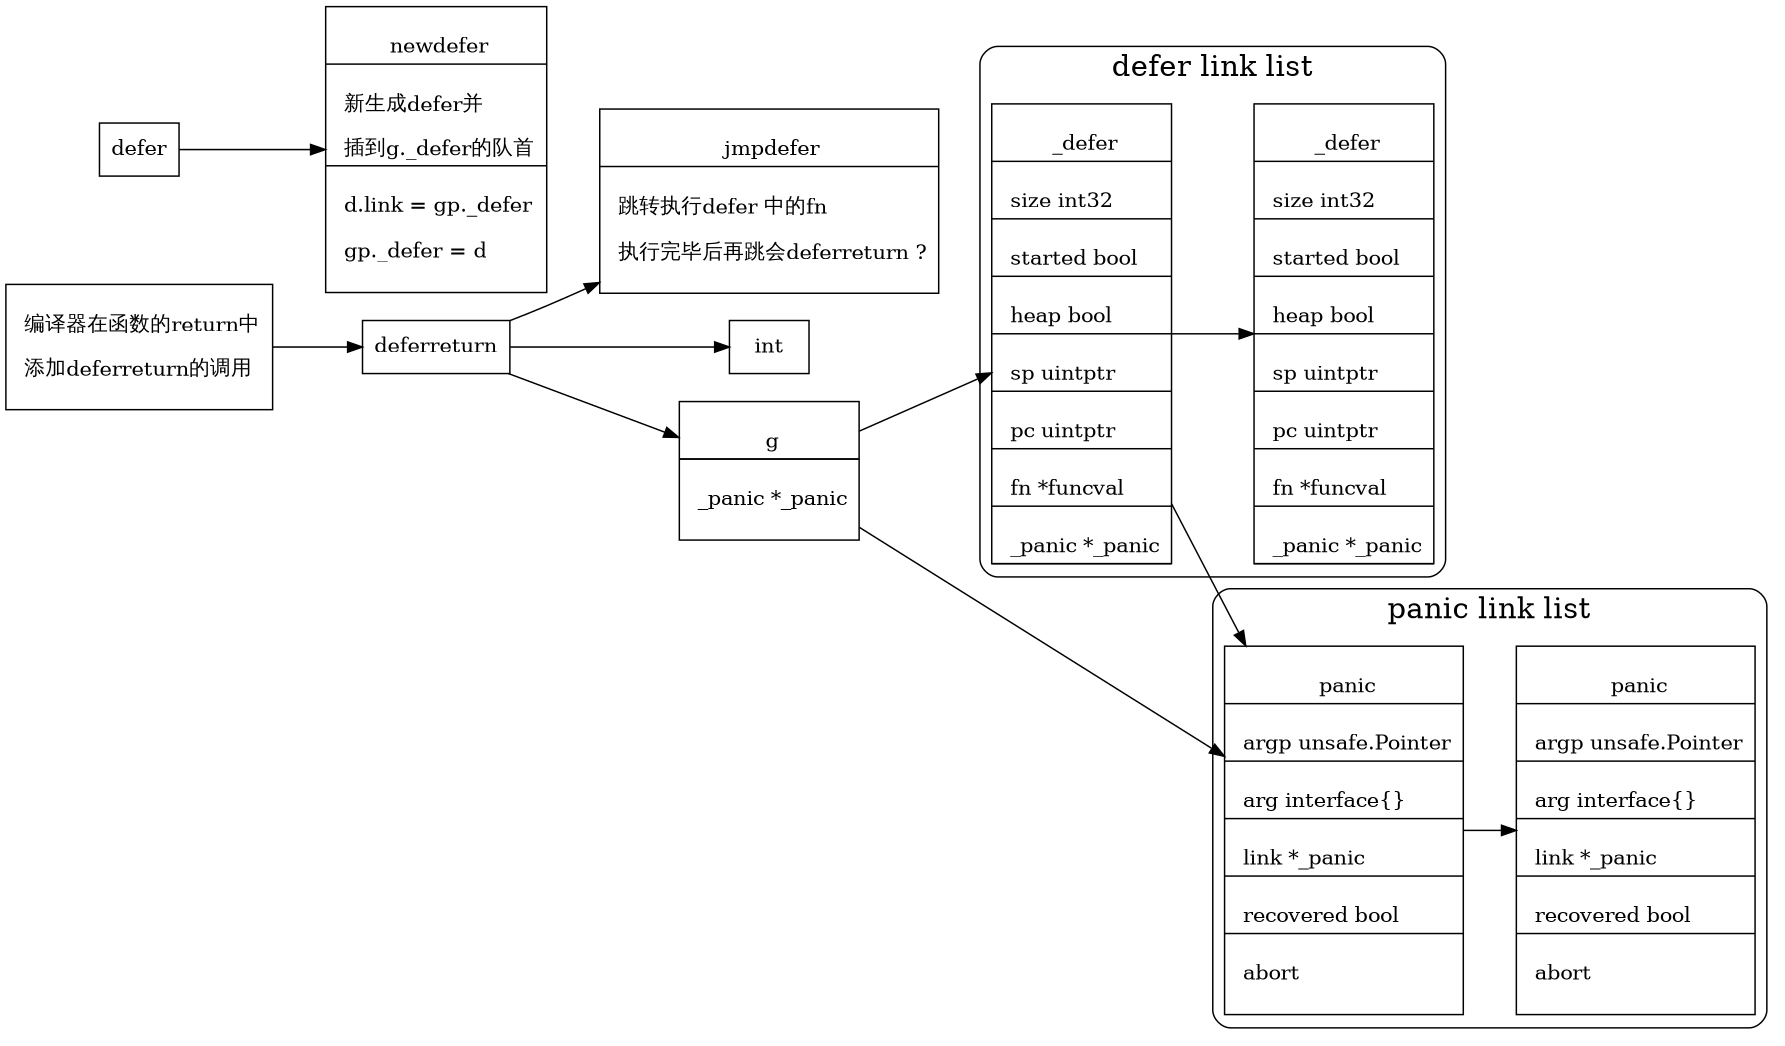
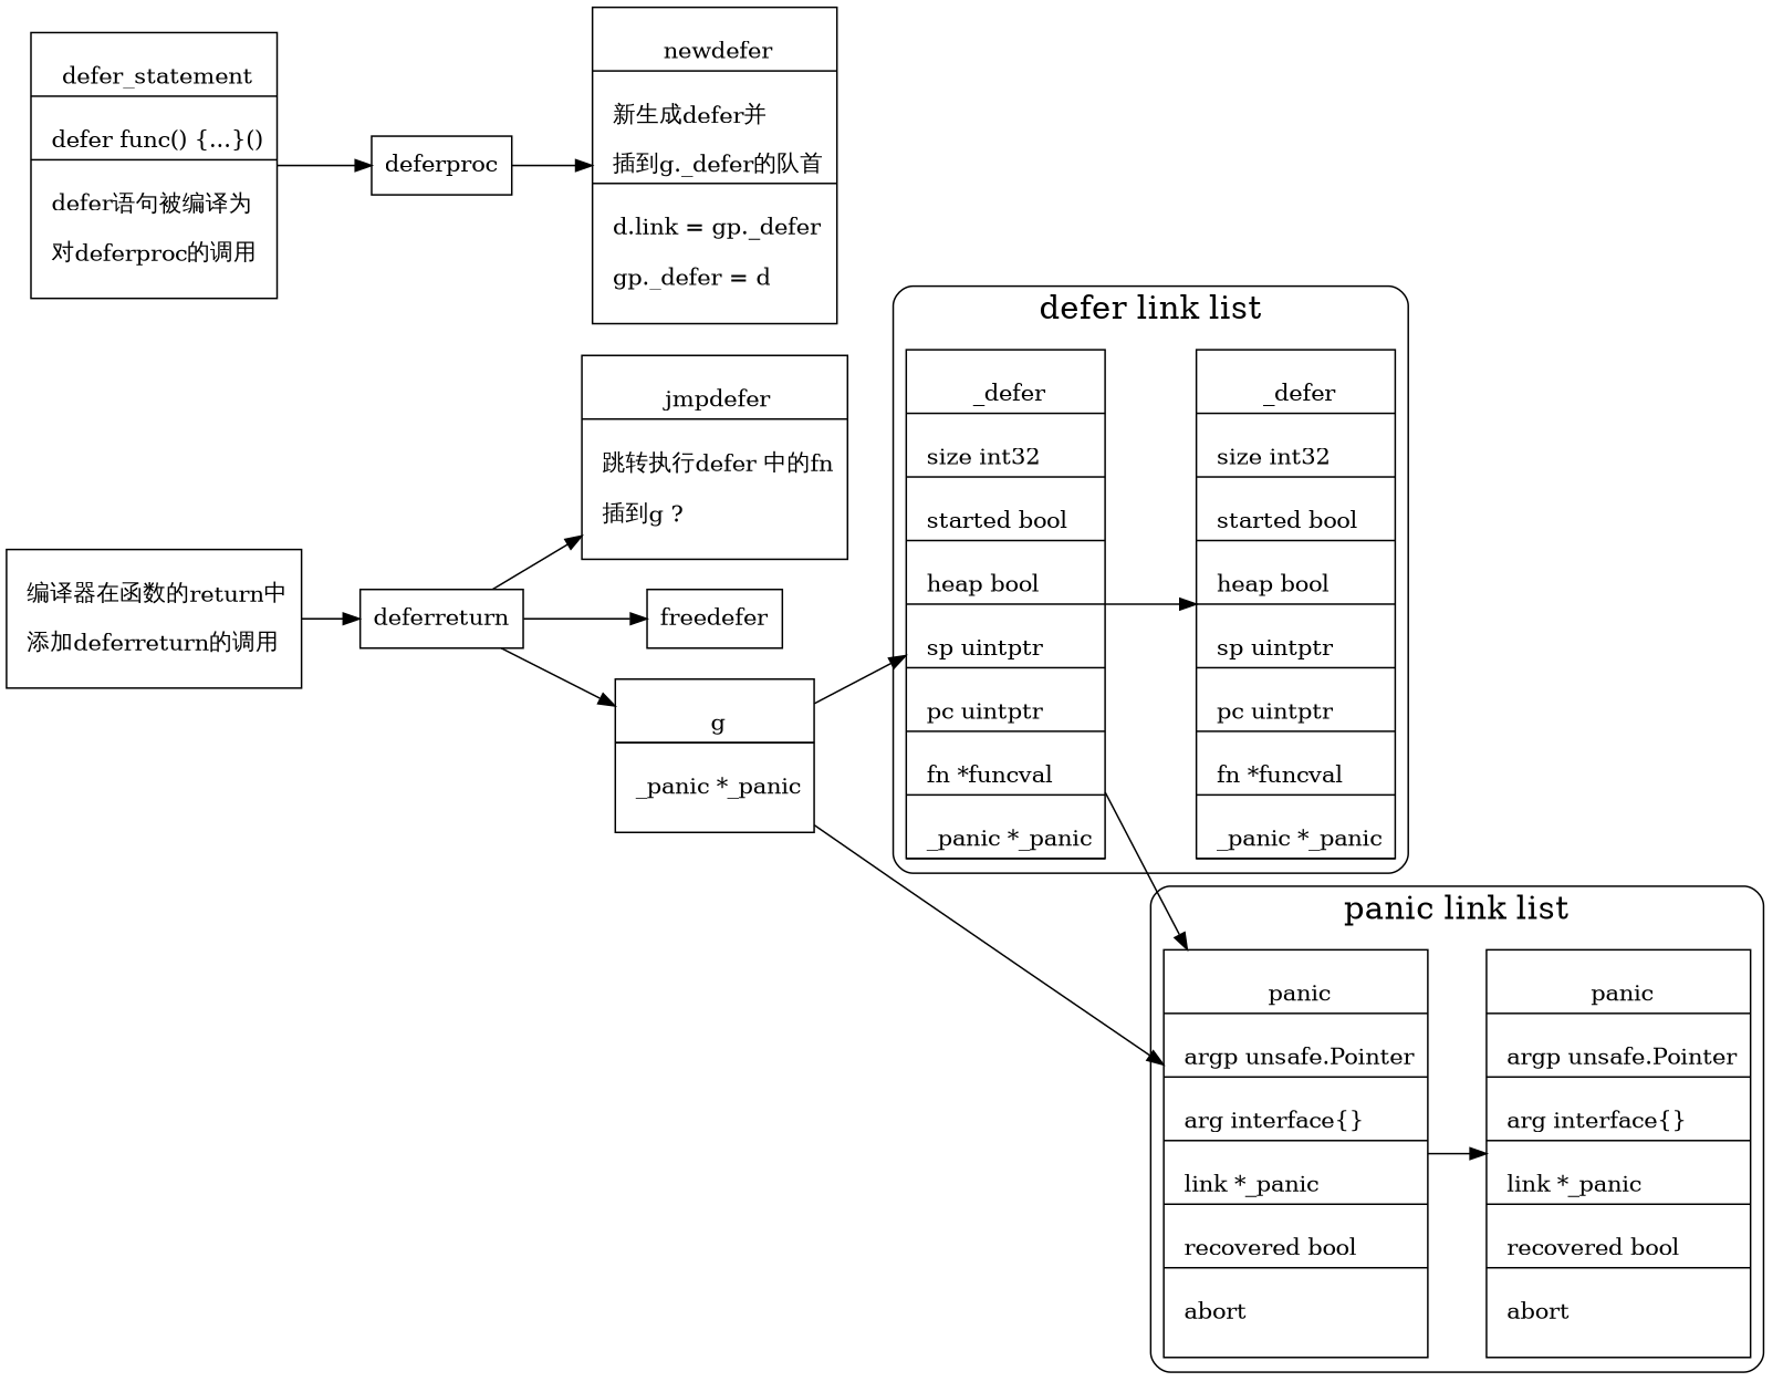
  digraph {
    newrank=true
    rankdir=LR
    node [shape=record]
-   n1 [label="{{\n      jmpdefer|\n      跳转执行defer 中的fn\l\n      执行完毕后再跳会deferreturn ?\l\n    }}"]
-   freedefer [shape=box label=int]
+   n1 [label="{{\n      jmpdefer|\n      跳转执行defer 中的fn\l\n      插到g ?\l\n    }}"]
+   freedefer [shape=box]
    n3 [label="{{\n      _defer|\n      size int32 \l|\n      started bool \l|\n      heap bool \l|\n      sp uintptr \l|\n      pc uintptr\l|\n      fn      *funcval\l|\n      _panic  *_panic\l|\n      <link> link    *_defer\l\n    }}"]
    n4 [label="{{\n      _defer|\n      size int32 \l|\n      started bool \l|\n      heap bool \l|\n      sp uintptr \l|\n      pc uintptr\l|\n      fn      *funcval\l|\n      _panic  *_panic\l|\n      <_defer> link    *_defer\l\n    }}"]
    n5 [label="{{\n      panic|\n      argp unsafe.Pointer\l|\n      arg interface\{\}\l|\n      link *_panic\l|\n      recovered bool\l|\n      abort\l\n    }}"]
    n6 [label="{{\n      panic|\n      argp unsafe.Pointer\l|\n      arg interface\{\}\l|\n      link *_panic\l|\n      recovered bool\l|\n      abort\l\n    }}"]
    n7 [label="{{\n      g |\n      <defer> _defer *_defer\l|\n      _panic *_panic\l\n    }}"]
    n8 [label="{{\n      newdefer|\n      新生成defer并\l \n      插到g._defer的队首|\n      d.link = gp._defer\l\n      gp._defer = d\l\n    }}"]
-   deferproc [shape=box label=defer]
+   n9 [label="{{\n      defer_statement|\n      defer func() \{...\}()\l|\n      defer语句被编译为\l \n      对deferproc的调用\l\n    }}"]
+   deferproc [shape=box]
    n11 [label="{{\n      编译器在函数的return中\l \n      添加deferreturn的调用\l\n    }}"]
    deferreturn [shape=box]
    subgraph sub_1 {
      rank=same
      n1
      freedefer
    }
    subgraph cluster_2 {
      fontsize=20
      label="defer link list"
      style=rounded
      n3
      n4
    }
    subgraph cluster_3 {
      fontsize=20
      label="panic link list"
      style=rounded
      n5
      n6
    }
    n3 -> n4
    n3 -> n5
    n5 -> n6
    n7 -> n3 [tailport=_defer]
    n7 -> n5 [tailport=_panic]
+   n9 -> deferproc
    deferproc -> n8
    n11 -> deferreturn
    deferreturn -> n1
    deferreturn -> freedefer
    deferreturn -> n7
  }
